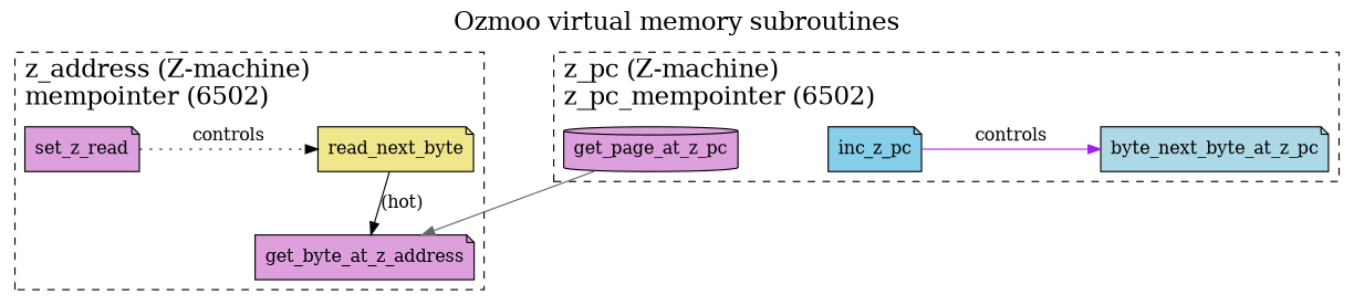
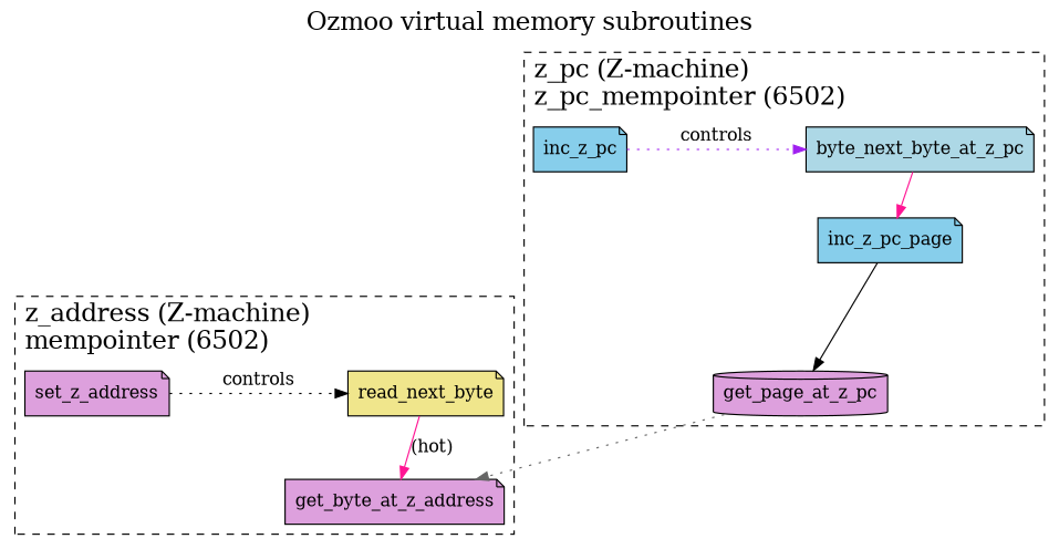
  digraph {
    fontsize=20
    label="Ozmoo virtual memory subroutines"
    labelloc=t
    nodesep=1
    node [fillcolor=plum shape=note style="rounded,filled"]
    edge [color=black]
-   set_z_address [label=set_z_read]
+   set_z_address
    read_next_byte [fillcolor=khaki]
    n3 [label=get_byte_at_z_address]
    n4 [fillcolor=skyblue label=inc_z_pc]
    n5 [fillcolor=lightblue label=byte_next_byte_at_z_pc]
+   inc_z_pc_page [fillcolor=skyblue]
    get_page_at_z_pc [shape=cylinder]
    subgraph cluster_1 {
      label="z_address (Z-machine)\lmempointer (6502)\l"
      labeljust=l
      style=dashed
      n3
      subgraph sub_2 {
        label="z_address (Z-machine)\lmempointer (6502)\l"
        labeljust=l
        rank=same
        style=dashed
        set_z_address
        read_next_byte
      }
    }
    subgraph cluster_3 {
      label="z_pc (Z-machine)\lz_pc_mempointer (6502)\l"
      labeljust=l
      style=dashed
+     inc_z_pc_page
      get_page_at_z_pc
      subgraph sub_4 {
        label="z_pc (Z-machine)\lz_pc_mempointer (6502)\l"
        labeljust=l
        rank=same
        style=dashed
        n4
        n5
      }
    }
    set_z_address -> read_next_byte [label=controls style=dotted]
-   read_next_byte -> n3 [label="(hot)"]
-   n4 -> n5 [color=purple label=controls style=solid]
-   get_page_at_z_pc -> n3 [color=gray40]
+   read_next_byte -> n3 [color=deeppink label="(hot)"]
+   n4 -> n5 [color=purple label=controls style=dotted]
+   n5 -> inc_z_pc_page [color=deeppink]
+   inc_z_pc_page -> get_page_at_z_pc
+   get_page_at_z_pc -> n3 [color=gray40 style=dotted]
  }
